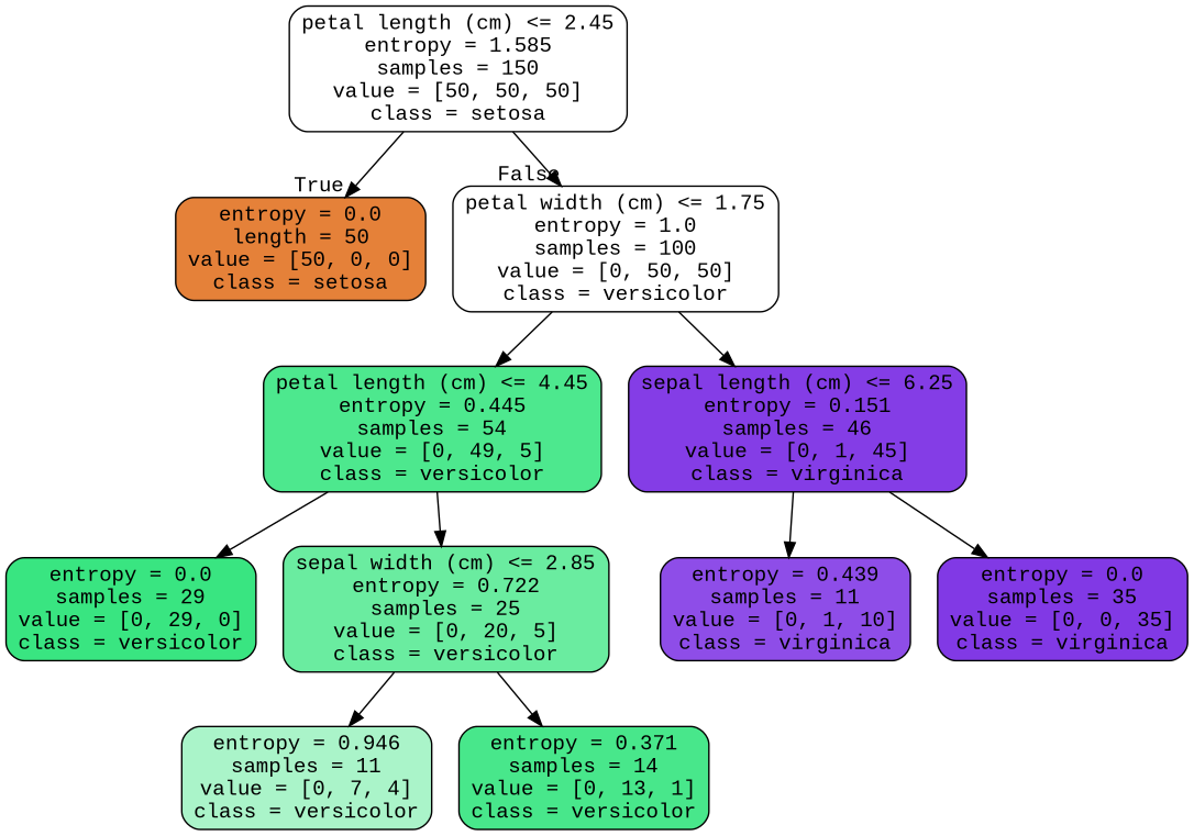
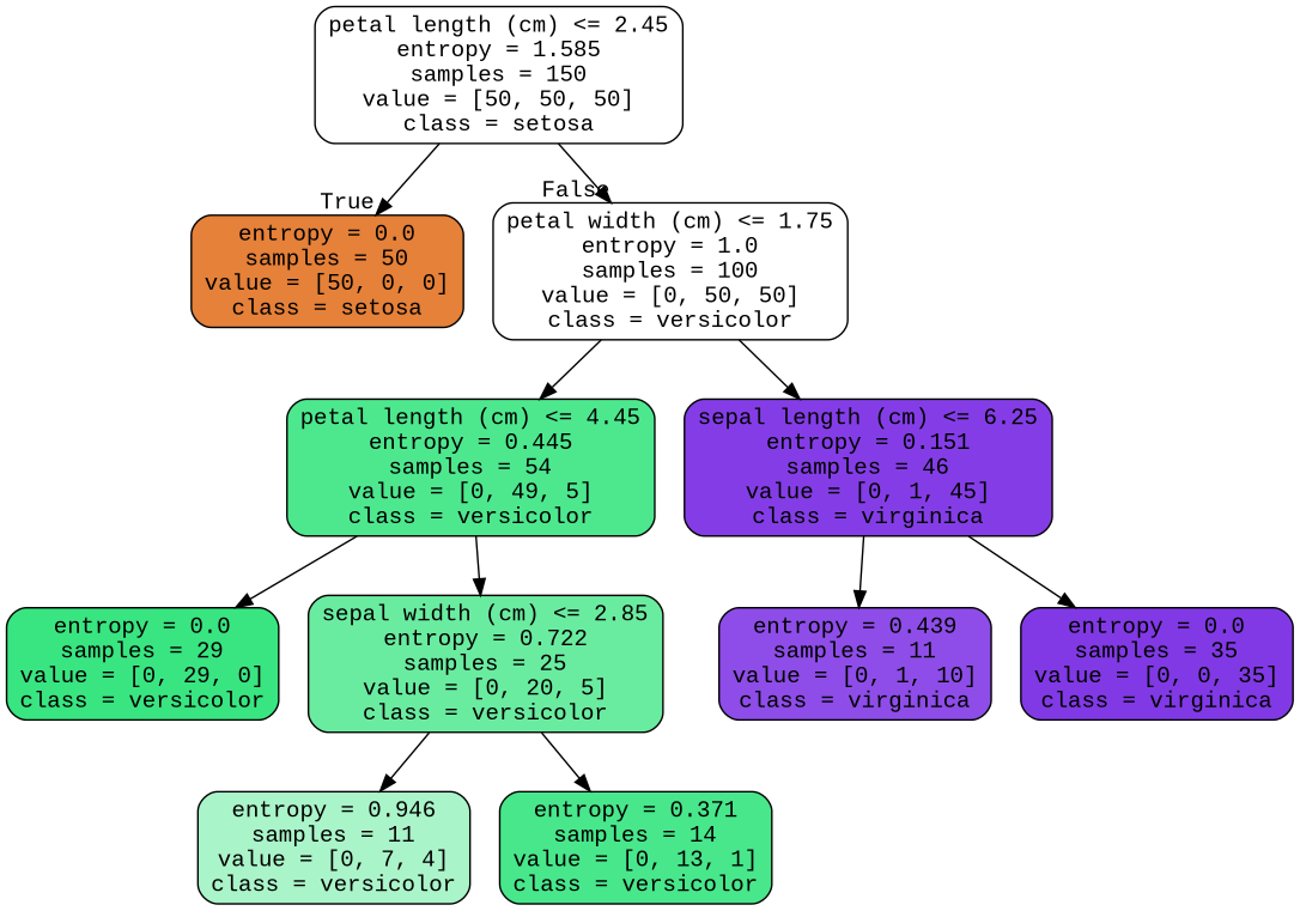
  digraph {
    fontname="Liberation Mono"
    node [color=black fillcolor="#ffffff" fontname="Liberation Mono" shape=box style="filled, rounded"]
    edge [fontname="Liberation Mono"]
    n1 [label="petal length (cm) <= 2.45\nentropy = 1.585\nsamples = 150\nvalue = [50, 50, 50]\nclass = setosa"]
-   n2 [fillcolor="#e58139" label="entropy = 0.0\nlength = 50\nvalue = [50, 0, 0]\nclass = setosa"]
+   n2 [fillcolor="#e58139" label="entropy = 0.0\nsamples = 50\nvalue = [50, 0, 0]\nclass = setosa"]
    n3 [label="petal width (cm) <= 1.75\nentropy = 1.0\nsamples = 100\nvalue = [0, 50, 50]\nclass = versicolor"]
    n4 [fillcolor="#4de88e" label="petal length (cm) <= 4.45\nentropy = 0.445\nsamples = 54\nvalue = [0, 49, 5]\nclass = versicolor"]
    n5 [fillcolor="#843de6" label="sepal length (cm) <= 6.25\nentropy = 0.151\nsamples = 46\nvalue = [0, 1, 45]\nclass = virginica"]
    n6 [fillcolor="#39e581" label="entropy = 0.0\nsamples = 29\nvalue = [0, 29, 0]\nclass = versicolor"]
    n7 [fillcolor="#6aeca0" label="sepal width (cm) <= 2.85\nentropy = 0.722\nsamples = 25\nvalue = [0, 20, 5]\nclass = versicolor"]
    n8 [fillcolor="#aaf4c9" label="entropy = 0.946\nsamples = 11\nvalue = [0, 7, 4]\nclass = versicolor"]
    n9 [fillcolor="#48e78b" label="entropy = 0.371\nsamples = 14\nvalue = [0, 13, 1]\nclass = versicolor"]
    n10 [fillcolor="#8e4de8" label="entropy = 0.439\nsamples = 11\nvalue = [0, 1, 10]\nclass = virginica"]
    n11 [fillcolor="#8139e5" label="entropy = 0.0\nsamples = 35\nvalue = [0, 0, 35]\nclass = virginica"]
    n1 -> n2 [headlabel=True labelangle=45 labeldistance=2.5]
    n1 -> n3 [headlabel=False labelangle=-45 labeldistance=2.5]
    n3 -> n4
    n3 -> n5
    n4 -> n6
    n4 -> n7
    n5 -> n10
    n5 -> n11
    n7 -> n8
    n7 -> n9
  }
